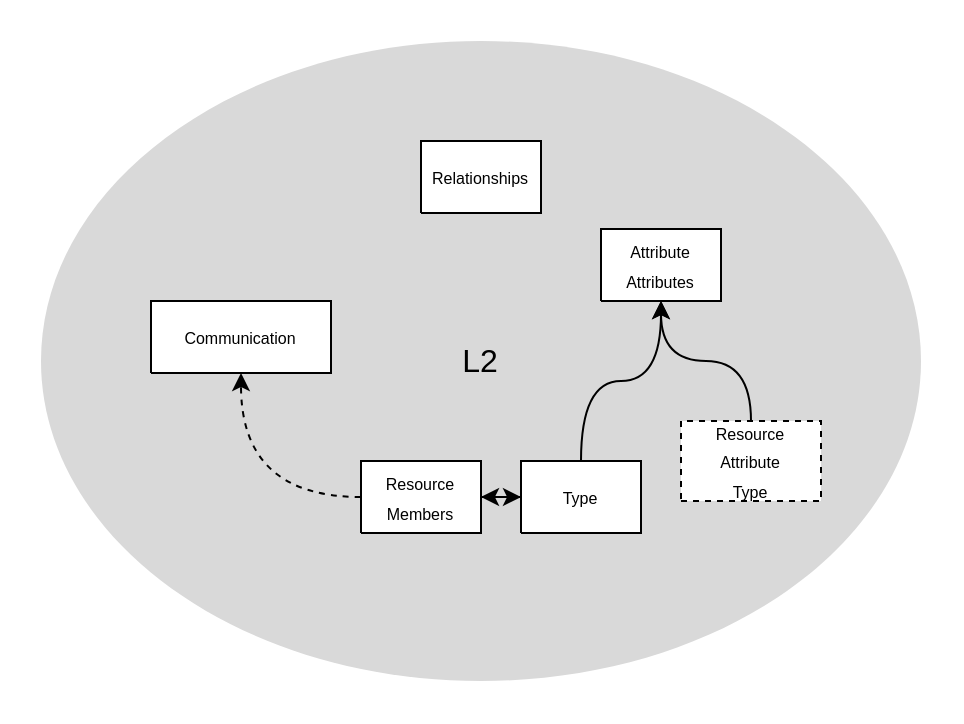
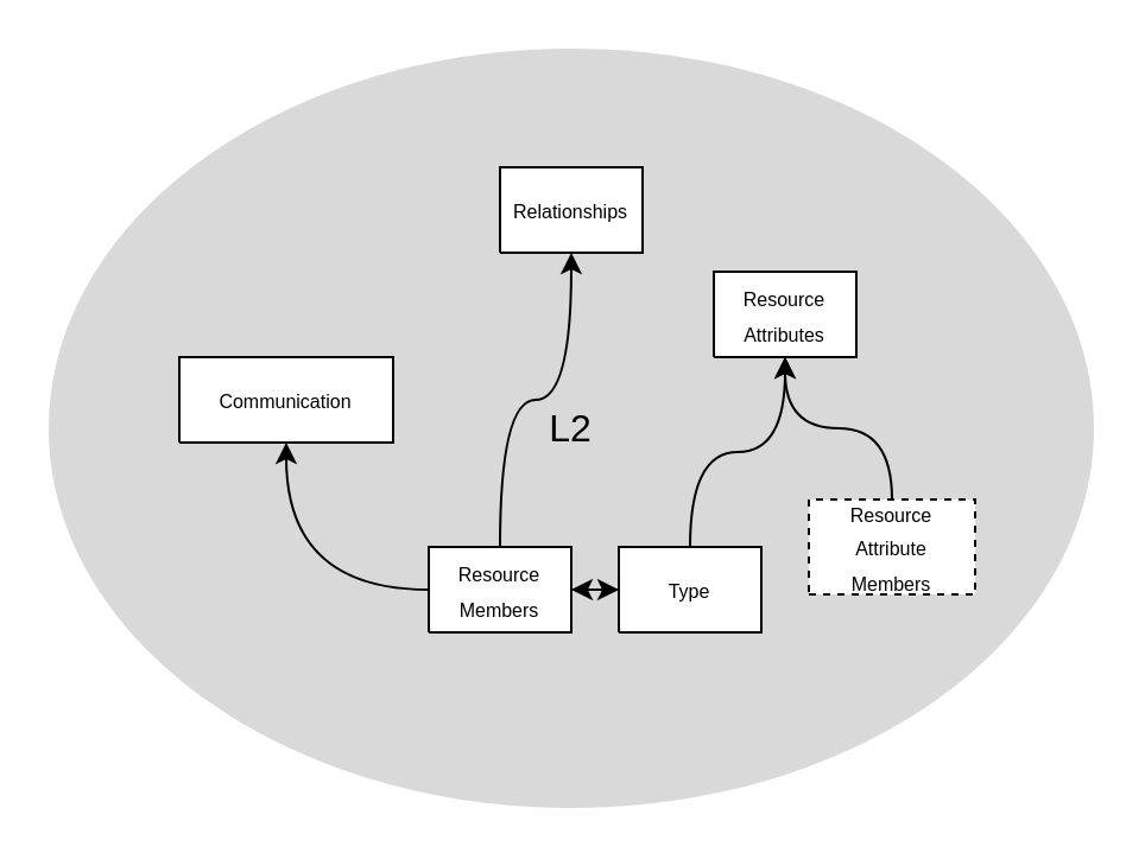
  <mxCell id="0" />
  <mxCell id="1" parent="0" />
  <mxCell id="2" value="&lt;p style=&quot;align:center;margin-left:0;margin-right:0;margin-top:0px;margin-bottom:0px;text-indent:0;valign:middle;direction:ltr;&quot;&gt;&lt;font style=&quot;font-size:16px;font-family:Arial;color:#000000;direction:ltr;letter-spacing:0px;line-height:120%;opacity:1&quot;&gt;L2&lt;br/&gt;&lt;/font&gt;&lt;/p&gt;" style="verticalAlign=middle;align=center;vsdxID=27;fillColor=#d9d9d9;gradientColor=none;shape=stencil(vVHLDsIgEPwajiQI6RfU+h8bu22JCGRB2/69kG1iazx58DazM/vIjjBtmiCi0CplCjecbZ8nYc5Ca+snJJsLEqYTph0C4Ujh4XvmEaqzont41gkL96naodXKrGF6YSfQtUi0OXXDVlqPfJNP6usotUhYbJIUMmQb/GGrAxpRljVycDBuc1hKM2LclX8/7H9nFfB+82Cd45T2+mcspcSRmu4F);strokeColor=none;labelBackgroundColor=none;rounded=0;html=1;whiteSpace=wrap;" vertex="1" parent="1"><mxGeometry x="20" y="20" width="440" height="320" as="geometry" /></mxCell>
  <mxCell id="3" value="&lt;font style=&quot;font-size: 8px ; font-family: &amp;#34;arial&amp;#34; ; color: #000000 ; direction: ltr ; letter-spacing: 0px ; line-height: 120% ; opacity: 1&quot;&gt;Relationships&lt;br&gt;&lt;/font&gt;" style="verticalAlign=middle;align=center;vsdxID=2;fillColor=#FFFFFF;gradientColor=none;shape=stencil(nZBLDoAgDERP0z3SIyjew0SURgSD+Lu9kMZoXLhwN9O+tukAlrNpJg1SzDH4QW/URgNYgZTkjA4UkwJUgGXng+6DX1zLfmoymdXo17xh5zmRJ6Q42BWCfc2oJfdAr+Yv+AP9Cb7OJ3H/2JG1HNGz/84klThPVCc=);strokeColor=#000000;spacingTop=-1;spacingBottom=-1;spacingLeft=-1;spacingRight=-1;labelBackgroundColor=none;rounded=0;html=1;whiteSpace=wrap;" vertex="1" parent="1"><mxGeometry x="210" y="70" width="60" height="36" as="geometry" /></mxCell>
  <mxCell id="4" value="&lt;font style=&quot;font-size: 8px ; font-family: &amp;#34;arial&amp;#34; ; color: #000000 ; direction: ltr ; letter-spacing: 0px ; line-height: 120% ; opacity: 1&quot;&gt;Communication&lt;br&gt;&lt;/font&gt;" style="verticalAlign=middle;align=center;vsdxID=2;fillColor=#FFFFFF;gradientColor=none;shape=stencil(nZBLDoAgDERP0z3SIyjew0SURgSD+Lu9kMZoXLhwN9O+tukAlrNpJg1SzDH4QW/URgNYgZTkjA4UkwJUgGXng+6DX1zLfmoymdXo17xh5zmRJ6Q42BWCfc2oJfdAr+Yv+AP9Cb7OJ3H/2JG1HNGz/84klThPVCc=);strokeColor=#000000;spacingTop=-1;spacingBottom=-1;spacingLeft=-1;spacingRight=-1;labelBackgroundColor=none;rounded=0;html=1;whiteSpace=wrap;" vertex="1" parent="1"><mxGeometry x="75" y="150" width="90" height="36" as="geometry" /></mxCell>
- <mxCell id="5" style="edgeStyle=orthogonalEdgeStyle;rounded=0;orthogonalLoop=1;jettySize=auto;html=1;curved=1;dashed=1;" edge="1" parent="1" source="12" target="4"><mxGeometry relative="1" as="geometry" /></mxCell>
+ <mxCell id="5" style="edgeStyle=orthogonalEdgeStyle;rounded=0;orthogonalLoop=1;jettySize=auto;html=1;curved=1;" edge="1" parent="1" source="12" target="4"><mxGeometry relative="1" as="geometry" /></mxCell>
+ <mxCell id="6" style="edgeStyle=orthogonalEdgeStyle;curved=1;rounded=0;orthogonalLoop=1;jettySize=auto;html=1;" edge="1" parent="1" source="12" target="3"><mxGeometry relative="1" as="geometry" /></mxCell>
  <mxCell id="7" style="edgeStyle=orthogonalEdgeStyle;curved=1;rounded=0;orthogonalLoop=1;jettySize=auto;html=1;" edge="1" parent="1" source="9" target="10"><mxGeometry relative="1" as="geometry" /></mxCell>
  <mxCell id="8" style="edgeStyle=orthogonalEdgeStyle;curved=1;rounded=0;orthogonalLoop=1;jettySize=auto;html=1;" edge="1" parent="1" source="9" target="12"><mxGeometry relative="1" as="geometry" /></mxCell>
  <mxCell id="9" value="&lt;font style=&quot;font-size: 8px ; font-family: &amp;#34;arial&amp;#34; ; color: #000000 ; direction: ltr ; letter-spacing: 0px ; line-height: 120% ; opacity: 1&quot;&gt;Type&lt;br&gt;&lt;/font&gt;" style="verticalAlign=middle;align=center;vsdxID=2;fillColor=#FFFFFF;gradientColor=none;shape=stencil(nZBLDoAgDERP0z3SIyjew0SURgSD+Lu9kMZoXLhwN9O+tukAlrNpJg1SzDH4QW/URgNYgZTkjA4UkwJUgGXng+6DX1zLfmoymdXo17xh5zmRJ6Q42BWCfc2oJfdAr+Yv+AP9Cb7OJ3H/2JG1HNGz/84klThPVCc=);strokeColor=#000000;spacingTop=-1;spacingBottom=-1;spacingLeft=-1;spacingRight=-1;labelBackgroundColor=none;rounded=0;html=1;whiteSpace=wrap;" vertex="1" parent="1"><mxGeometry x="260" y="230" width="60" height="36" as="geometry" /></mxCell>
- <mxCell id="10" value="&lt;font style=&quot;font-size: 8px ; font-family: &amp;#34;arial&amp;#34; ; color: #000000 ; direction: ltr ; letter-spacing: 0px ; line-height: 120% ; opacity: 1&quot;&gt;Attribute&lt;br&gt;Attributes&lt;br&gt;&lt;/font&gt;" style="verticalAlign=middle;align=center;vsdxID=2;fillColor=#FFFFFF;gradientColor=none;shape=stencil(nZBLDoAgDERP0z3SIyjew0SURgSD+Lu9kMZoXLhwN9O+tukAlrNpJg1SzDH4QW/URgNYgZTkjA4UkwJUgGXng+6DX1zLfmoymdXo17xh5zmRJ6Q42BWCfc2oJfdAr+Yv+AP9Cb7OJ3H/2JG1HNGz/84klThPVCc=);strokeColor=#000000;spacingTop=-1;spacingBottom=-1;spacingLeft=-1;spacingRight=-1;labelBackgroundColor=none;rounded=0;html=1;whiteSpace=wrap;" vertex="1" parent="1"><mxGeometry x="300" y="114" width="60" height="36" as="geometry" /></mxCell>
+ <mxCell id="10" value="&lt;font style=&quot;font-size: 8px ; font-family: &amp;#34;arial&amp;#34; ; color: #000000 ; direction: ltr ; letter-spacing: 0px ; line-height: 120% ; opacity: 1&quot;&gt;Resource&lt;br&gt;Attributes&lt;br&gt;&lt;/font&gt;" style="verticalAlign=middle;align=center;vsdxID=2;fillColor=#FFFFFF;gradientColor=none;shape=stencil(nZBLDoAgDERP0z3SIyjew0SURgSD+Lu9kMZoXLhwN9O+tukAlrNpJg1SzDH4QW/URgNYgZTkjA4UkwJUgGXng+6DX1zLfmoymdXo17xh5zmRJ6Q42BWCfc2oJfdAr+Yv+AP9Cb7OJ3H/2JG1HNGz/84klThPVCc=);strokeColor=#000000;spacingTop=-1;spacingBottom=-1;spacingLeft=-1;spacingRight=-1;labelBackgroundColor=none;rounded=0;html=1;whiteSpace=wrap;" vertex="1" parent="1"><mxGeometry x="300" y="114" width="60" height="36" as="geometry" /></mxCell>
  <mxCell id="11" style="edgeStyle=orthogonalEdgeStyle;curved=1;rounded=0;orthogonalLoop=1;jettySize=auto;html=1;" edge="1" parent="1" source="12" target="9"><mxGeometry relative="1" as="geometry" /></mxCell>
  <mxCell id="12" value="&lt;font style=&quot;font-size: 8px ; font-family: &amp;#34;arial&amp;#34; ; color: #000000 ; direction: ltr ; letter-spacing: 0px ; line-height: 120% ; opacity: 1&quot;&gt;Resource&lt;br&gt;Members&lt;br&gt;&lt;/font&gt;" style="verticalAlign=middle;align=center;vsdxID=2;fillColor=#FFFFFF;gradientColor=none;shape=stencil(nZBLDoAgDERP0z3SIyjew0SURgSD+Lu9kMZoXLhwN9O+tukAlrNpJg1SzDH4QW/URgNYgZTkjA4UkwJUgGXng+6DX1zLfmoymdXo17xh5zmRJ6Q42BWCfc2oJfdAr+Yv+AP9Cb7OJ3H/2JG1HNGz/84klThPVCc=);strokeColor=#000000;spacingTop=-1;spacingBottom=-1;spacingLeft=-1;spacingRight=-1;labelBackgroundColor=none;rounded=0;html=1;whiteSpace=wrap;" vertex="1" parent="1"><mxGeometry x="180" y="230" width="60" height="36" as="geometry" /></mxCell>
  <mxCell id="13" style="edgeStyle=orthogonalEdgeStyle;curved=1;rounded=0;orthogonalLoop=1;jettySize=auto;html=1;" edge="1" parent="1" source="14" target="10"><mxGeometry relative="1" as="geometry" /></mxCell>
- <mxCell id="14" value="&lt;font style=&quot;font-size: 8px ; font-family: &amp;#34;arial&amp;#34; ; color: #000000 ; direction: ltr ; letter-spacing: 0px ; line-height: 120% ; opacity: 1&quot;&gt;Resource&lt;br&gt;Attribute&lt;br&gt;Type&lt;br&gt;&lt;/font&gt;" style="verticalAlign=middle;align=center;vsdxID=2;fillColor=#FFFFFF;gradientColor=none;shape=stencil(nZBLDoAgDERP0z3SIyjew0SURgSD+Lu9kMZoXLhwN9O+tukAlrNpJg1SzDH4QW/URgNYgZTkjA4UkwJUgGXng+6DX1zLfmoymdXo17xh5zmRJ6Q42BWCfc2oJfdAr+Yv+AP9Cb7OJ3H/2JG1HNGz/84klThPVCc=);strokeColor=#000000;spacingTop=-1;spacingBottom=-1;spacingLeft=-1;spacingRight=-1;labelBackgroundColor=none;rounded=0;html=1;whiteSpace=wrap;dashed=1;" vertex="1" parent="1"><mxGeometry x="340" y="210" width="70" height="40" as="geometry" /></mxCell>
+ <mxCell id="14" value="&lt;font style=&quot;font-size: 8px ; font-family: &amp;#34;arial&amp;#34; ; color: #000000 ; direction: ltr ; letter-spacing: 0px ; line-height: 120% ; opacity: 1&quot;&gt;Resource&lt;br&gt;Attribute&lt;br&gt;Members&lt;br&gt;&lt;/font&gt;" style="verticalAlign=middle;align=center;vsdxID=2;fillColor=#FFFFFF;gradientColor=none;shape=stencil(nZBLDoAgDERP0z3SIyjew0SURgSD+Lu9kMZoXLhwN9O+tukAlrNpJg1SzDH4QW/URgNYgZTkjA4UkwJUgGXng+6DX1zLfmoymdXo17xh5zmRJ6Q42BWCfc2oJfdAr+Yv+AP9Cb7OJ3H/2JG1HNGz/84klThPVCc=);strokeColor=#000000;spacingTop=-1;spacingBottom=-1;spacingLeft=-1;spacingRight=-1;labelBackgroundColor=none;rounded=0;html=1;whiteSpace=wrap;dashed=1;" vertex="1" parent="1"><mxGeometry x="340" y="210" width="70" height="40" as="geometry" /></mxCell>
